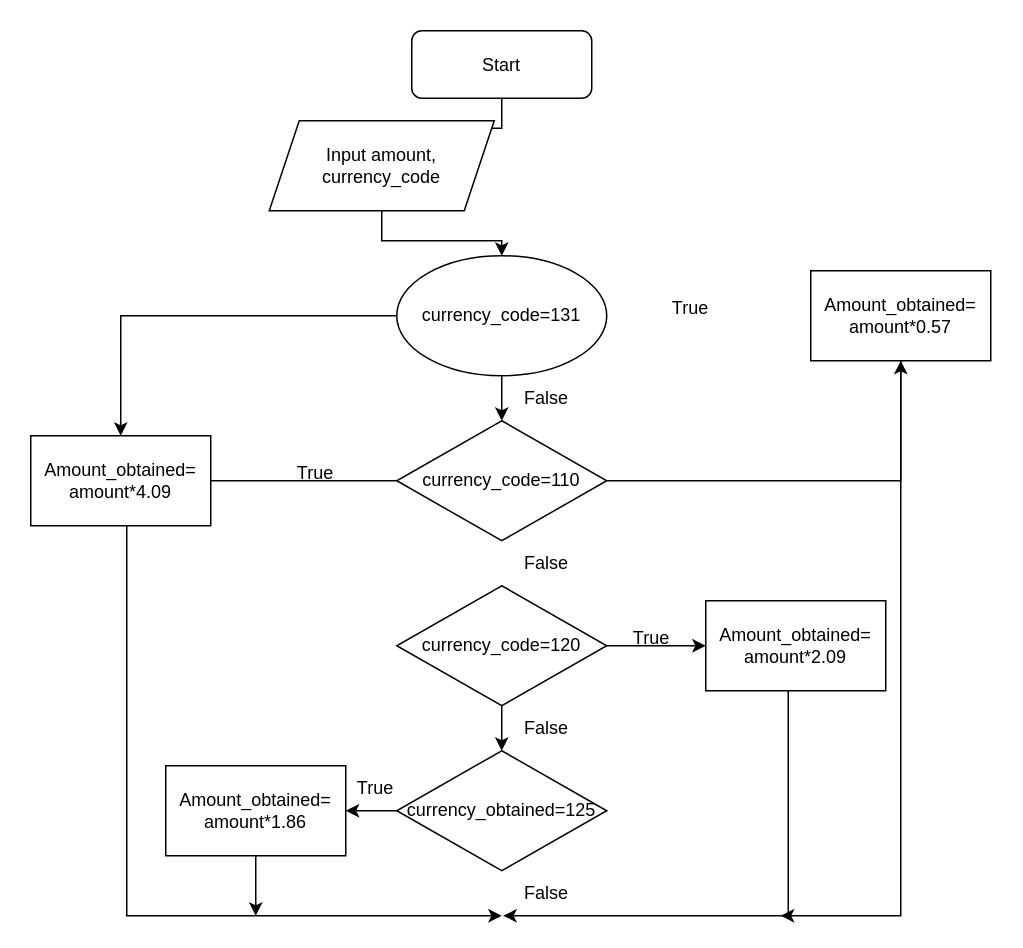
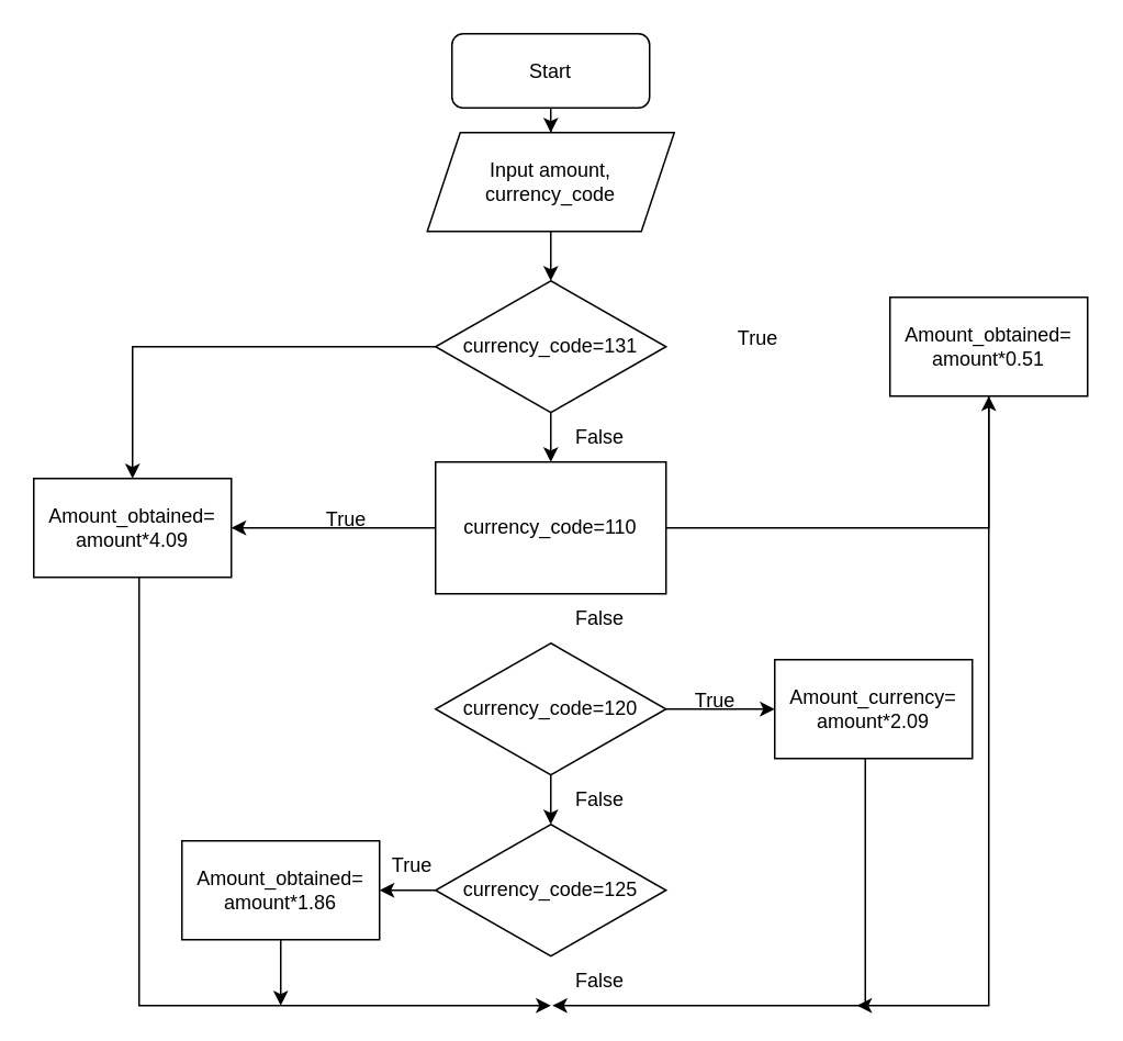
  <mxCell id="0" />
  <mxCell id="1" parent="0" />
  <mxCell id="2" value="" style="edgeStyle=orthogonalEdgeStyle;rounded=0;orthogonalLoop=1;jettySize=auto;html=1;" edge="1" parent="1" source="3" target="5"><mxGeometry relative="1" as="geometry" /></mxCell>
  <mxCell id="3" value="Start" style="rounded=1;whiteSpace=wrap;html=1;" vertex="1" parent="1"><mxGeometry x="274" y="20" width="120" height="45" as="geometry" /></mxCell>
  <mxCell id="4" value="" style="edgeStyle=orthogonalEdgeStyle;rounded=0;orthogonalLoop=1;jettySize=auto;html=1;" edge="1" parent="1" source="5" target="8"><mxGeometry relative="1" as="geometry" /></mxCell>
- <mxCell id="5" value="Input amount, currency_code" style="shape=parallelogram;perimeter=parallelogramPerimeter;whiteSpace=wrap;html=1;fixedSize=1;" vertex="1" parent="1"><mxGeometry x="179" y="80" width="150" height="60" as="geometry" /></mxCell>
+ <mxCell id="5" value="Input amount, currency_code" style="shape=parallelogram;perimeter=parallelogramPerimeter;whiteSpace=wrap;html=1;fixedSize=1;" vertex="1" parent="1"><mxGeometry x="259" y="80" width="150" height="60" as="geometry" /></mxCell>
  <mxCell id="6" value="" style="edgeStyle=orthogonalEdgeStyle;rounded=0;orthogonalLoop=1;jettySize=auto;html=1;" edge="1" parent="1" source="8" target="11"><mxGeometry relative="1" as="geometry" /></mxCell>
  <mxCell id="7" value="" style="edgeStyle=orthogonalEdgeStyle;rounded=0;orthogonalLoop=1;jettySize=auto;html=1;" edge="1" parent="1" source="8" target="19"><mxGeometry relative="1" as="geometry" /></mxCell>
- <mxCell id="8" value="currency_code=131" style="ellipse;whiteSpace=wrap;html=1;" vertex="1" parent="1"><mxGeometry x="264" y="170" width="140" height="80" as="geometry" /></mxCell>
+ <mxCell id="8" value="currency_code=131" style="rhombus;whiteSpace=wrap;html=1;" vertex="1" parent="1"><mxGeometry x="264" y="170" width="140" height="80" as="geometry" /></mxCell>
  <mxCell id="9" value="" style="edgeStyle=orthogonalEdgeStyle;rounded=0;orthogonalLoop=1;jettySize=auto;html=1;" edge="1" parent="1" source="11" target="17"><mxGeometry relative="1" as="geometry" /></mxCell>
- <mxCell id="10" value="" style="edgeStyle=orthogonalEdgeStyle;rounded=0;orthogonalLoop=1;jettySize=auto;html=1;endArrow=none;" edge="1" parent="1" source="11" target="19"><mxGeometry relative="1" as="geometry" /></mxCell>
- <mxCell id="11" value="currency_code=110" style="rhombus;whiteSpace=wrap;html=1;" vertex="1" parent="1"><mxGeometry x="264" y="280" width="140" height="80" as="geometry" /></mxCell>
+ <mxCell id="10" value="" style="edgeStyle=orthogonalEdgeStyle;rounded=0;orthogonalLoop=1;jettySize=auto;html=1;" edge="1" parent="1" source="11" target="19"><mxGeometry relative="1" as="geometry" /></mxCell>
+ <mxCell id="11" value="currency_code=110" style="whiteSpace=wrap;html=1;rounded=0;" vertex="1" parent="1"><mxGeometry x="264" y="280" width="140" height="80" as="geometry" /></mxCell>
  <mxCell id="12" value="" style="edgeStyle=orthogonalEdgeStyle;rounded=0;orthogonalLoop=1;jettySize=auto;html=1;" edge="1" parent="1" source="14" target="16"><mxGeometry relative="1" as="geometry" /></mxCell>
  <mxCell id="13" value="" style="edgeStyle=orthogonalEdgeStyle;rounded=0;orthogonalLoop=1;jettySize=auto;html=1;" edge="1" parent="1" source="14" target="20"><mxGeometry relative="1" as="geometry" /></mxCell>
  <mxCell id="14" value="currency_code=120" style="rhombus;whiteSpace=wrap;html=1;" vertex="1" parent="1"><mxGeometry x="264" y="390" width="140" height="80" as="geometry" /></mxCell>
  <mxCell id="15" value="" style="edgeStyle=orthogonalEdgeStyle;rounded=0;orthogonalLoop=1;jettySize=auto;html=1;" edge="1" parent="1" source="16" target="22"><mxGeometry relative="1" as="geometry" /></mxCell>
- <mxCell id="16" value="currency_obtained=125" style="rhombus;whiteSpace=wrap;html=1;" vertex="1" parent="1"><mxGeometry x="264" y="500" width="140" height="80" as="geometry" /></mxCell>
- <mxCell id="17" value="Amount_obtained= amount*0.57" style="rounded=0;whiteSpace=wrap;html=1;" vertex="1" parent="1"><mxGeometry x="540" y="180" width="120" height="60" as="geometry" /></mxCell>
+ <mxCell id="16" value="currency_code=125" style="rhombus;whiteSpace=wrap;html=1;" vertex="1" parent="1"><mxGeometry x="264" y="500" width="140" height="80" as="geometry" /></mxCell>
+ <mxCell id="17" value="Amount_obtained= amount*0.51" style="rounded=0;whiteSpace=wrap;html=1;" vertex="1" parent="1"><mxGeometry x="540" y="180" width="120" height="60" as="geometry" /></mxCell>
  <mxCell id="18" style="edgeStyle=orthogonalEdgeStyle;rounded=0;orthogonalLoop=1;jettySize=auto;html=1;exitX=0.5;exitY=1;exitDx=0;exitDy=0;" edge="1" parent="1"><mxGeometry relative="1" as="geometry"><mxPoint x="334" y="610" as="targetPoint" /><mxPoint x="84" y="350" as="sourcePoint" /><Array as="points"><mxPoint x="84" y="610" /><mxPoint x="334" y="610" /></Array></mxGeometry></mxCell>
  <mxCell id="19" value="Amount_obtained= amount*4.09" style="rounded=0;whiteSpace=wrap;html=1;" vertex="1" parent="1"><mxGeometry x="20" y="290" width="120" height="60" as="geometry" /></mxCell>
- <mxCell id="20" value="Amount_obtained= amount*2.09" style="rounded=0;whiteSpace=wrap;html=1;" vertex="1" parent="1"><mxGeometry x="470" y="400" width="120" height="60" as="geometry" /></mxCell>
+ <mxCell id="20" value="Amount_currency= amount*2.09" style="rounded=0;whiteSpace=wrap;html=1;" vertex="1" parent="1"><mxGeometry x="470" y="400" width="120" height="60" as="geometry" /></mxCell>
  <mxCell id="21" style="edgeStyle=orthogonalEdgeStyle;rounded=0;orthogonalLoop=1;jettySize=auto;html=1;exitX=0.5;exitY=1;exitDx=0;exitDy=0;" edge="1" parent="1" source="22"><mxGeometry relative="1" as="geometry"><mxPoint x="170" y="610" as="targetPoint" /></mxGeometry></mxCell>
  <mxCell id="22" value="Amount_obtained= amount*1.86" style="rounded=0;whiteSpace=wrap;html=1;" vertex="1" parent="1"><mxGeometry x="110" y="510" width="120" height="60" as="geometry" /></mxCell>
  <mxCell id="23" value="" style="endArrow=classic;html=1;rounded=0;exitX=0.5;exitY=1;exitDx=0;exitDy=0;" edge="1" parent="1"><mxGeometry width="50" height="50" relative="1" as="geometry"><mxPoint x="525" y="460" as="sourcePoint" /><mxPoint x="335" y="610" as="targetPoint" /><Array as="points"><mxPoint x="525" y="610" /></Array></mxGeometry></mxCell>
  <mxCell id="24" value="" style="endArrow=classic;html=1;rounded=0;exitX=0.5;exitY=1;exitDx=0;exitDy=0;" edge="1" parent="1"><mxGeometry width="50" height="50" relative="1" as="geometry"><mxPoint x="600" y="240" as="sourcePoint" /><mxPoint x="520" y="610" as="targetPoint" /><Array as="points"><mxPoint x="600" y="610" /></Array></mxGeometry></mxCell>
  <mxCell id="25" value="True" style="text;html=1;strokeColor=none;fillColor=none;align=center;verticalAlign=middle;whiteSpace=wrap;rounded=0;" vertex="1" parent="1"><mxGeometry x="430" y="190" width="60" height="30" as="geometry" /></mxCell>
  <mxCell id="26" value="True" style="text;html=1;strokeColor=none;fillColor=none;align=center;verticalAlign=middle;whiteSpace=wrap;rounded=0;" vertex="1" parent="1"><mxGeometry x="180" y="300" width="60" height="30" as="geometry" /></mxCell>
  <mxCell id="27" value="True" style="text;html=1;strokeColor=none;fillColor=none;align=center;verticalAlign=middle;whiteSpace=wrap;rounded=0;" vertex="1" parent="1"><mxGeometry x="404" y="410" width="60" height="30" as="geometry" /></mxCell>
  <mxCell id="28" value="True" style="text;html=1;strokeColor=none;fillColor=none;align=center;verticalAlign=middle;whiteSpace=wrap;rounded=0;" vertex="1" parent="1"><mxGeometry x="220" y="510" width="60" height="30" as="geometry" /></mxCell>
  <mxCell id="29" value="False" style="text;html=1;strokeColor=none;fillColor=none;align=center;verticalAlign=middle;whiteSpace=wrap;rounded=0;" vertex="1" parent="1"><mxGeometry x="334" y="360" width="60" height="30" as="geometry" /></mxCell>
  <mxCell id="30" value="False" style="text;html=1;strokeColor=none;fillColor=none;align=center;verticalAlign=middle;whiteSpace=wrap;rounded=0;" vertex="1" parent="1"><mxGeometry x="334" y="250" width="60" height="30" as="geometry" /></mxCell>
  <mxCell id="31" value="False" style="text;html=1;strokeColor=none;fillColor=none;align=center;verticalAlign=middle;whiteSpace=wrap;rounded=0;" vertex="1" parent="1"><mxGeometry x="334" y="470" width="60" height="30" as="geometry" /></mxCell>
  <mxCell id="32" value="False" style="text;html=1;strokeColor=none;fillColor=none;align=center;verticalAlign=middle;whiteSpace=wrap;rounded=0;" vertex="1" parent="1"><mxGeometry x="334" y="580" width="60" height="30" as="geometry" /></mxCell>
